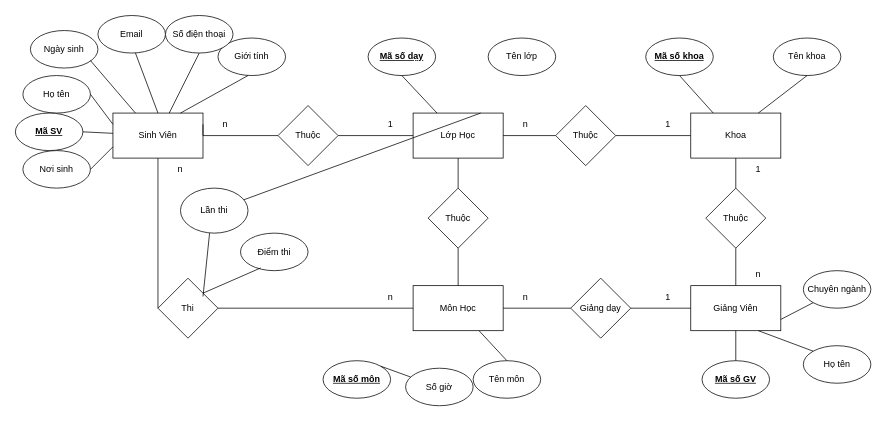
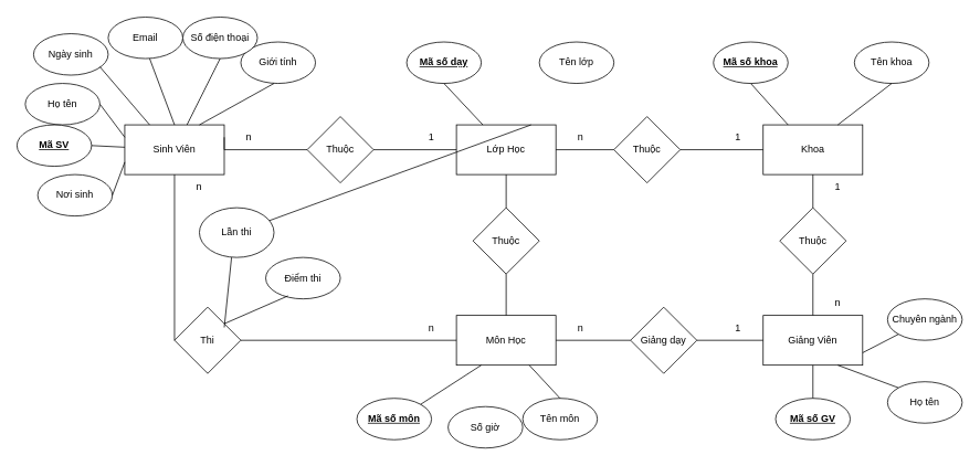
  <mxCell id="0" />
  <mxCell id="1" parent="0" />
  <mxCell id="2" value="Sinh Viên" style="rounded=0;whiteSpace=wrap;html=1;" vertex="1" parent="1"><mxGeometry x="150" y="150" width="120" height="60" as="geometry" /></mxCell>
  <mxCell id="3" value="Lớp Học" style="rounded=0;whiteSpace=wrap;html=1;" vertex="1" parent="1"><mxGeometry x="550" y="150" width="120" height="60" as="geometry" /></mxCell>
  <mxCell id="4" value="Khoa" style="rounded=0;whiteSpace=wrap;html=1;" vertex="1" parent="1"><mxGeometry x="920" y="150" width="120" height="60" as="geometry" /></mxCell>
  <mxCell id="5" value="Môn Học" style="rounded=0;whiteSpace=wrap;html=1;" vertex="1" parent="1"><mxGeometry x="550" y="380" width="120" height="60" as="geometry" /></mxCell>
  <mxCell id="6" value="Giảng Viên" style="rounded=0;whiteSpace=wrap;html=1;" vertex="1" parent="1"><mxGeometry x="920" y="380" width="120" height="60" as="geometry" /></mxCell>
  <mxCell id="7" value="Họ tên" style="ellipse;whiteSpace=wrap;html=1;" vertex="1" parent="1"><mxGeometry x="30" y="100" width="90" height="50" as="geometry" /></mxCell>
  <mxCell id="8" value="Ngày sinh" style="ellipse;whiteSpace=wrap;html=1;" vertex="1" parent="1"><mxGeometry x="40" y="40" width="90" height="50" as="geometry" /></mxCell>
  <mxCell id="9" value="Giới tính" style="ellipse;whiteSpace=wrap;html=1;" vertex="1" parent="1"><mxGeometry x="290" y="50" width="90" height="50" as="geometry" /></mxCell>
- <mxCell id="10" value="Nơi sinh" style="ellipse;whiteSpace=wrap;html=1;" vertex="1" parent="1"><mxGeometry x="30" y="200" width="90" height="50" as="geometry" /></mxCell>
+ <mxCell id="10" value="Nơi sinh" style="ellipse;whiteSpace=wrap;html=1;" vertex="1" parent="1"><mxGeometry x="45" y="210" width="90" height="50" as="geometry" /></mxCell>
  <mxCell id="11" value="Số điện thoại" style="ellipse;whiteSpace=wrap;html=1;" vertex="1" parent="1"><mxGeometry x="220" y="20" width="90" height="50" as="geometry" /></mxCell>
  <mxCell id="12" value="Email" style="ellipse;whiteSpace=wrap;html=1;" vertex="1" parent="1"><mxGeometry x="130" y="20" width="90" height="50" as="geometry" /></mxCell>
  <mxCell id="13" value="&lt;b&gt;&lt;u&gt;Mã SV&lt;/u&gt;&lt;/b&gt;" style="ellipse;whiteSpace=wrap;html=1;" vertex="1" parent="1"><mxGeometry x="20" y="150" width="90" height="50" as="geometry" /></mxCell>
  <mxCell id="14" value="Thuộc" style="rhombus;whiteSpace=wrap;html=1;" vertex="1" parent="1"><mxGeometry x="370" y="140" width="80" height="80" as="geometry" /></mxCell>
  <mxCell id="15" value="" style="endArrow=none;html=1;rounded=0;entryX=0;entryY=0.5;entryDx=0;entryDy=0;" edge="1" parent="1" source="2" target="14"><mxGeometry width="50" height="50" relative="1" as="geometry"><mxPoint x="480" y="220" as="sourcePoint" /><mxPoint x="530" y="170" as="targetPoint" /></mxGeometry></mxCell>
  <mxCell id="16" value="" style="endArrow=none;html=1;rounded=0;exitX=1;exitY=0.5;exitDx=0;exitDy=0;entryX=0;entryY=0.5;entryDx=0;entryDy=0;" edge="1" parent="1" source="14" target="3"><mxGeometry width="50" height="50" relative="1" as="geometry"><mxPoint x="480" y="220" as="sourcePoint" /><mxPoint x="530" y="170" as="targetPoint" /></mxGeometry></mxCell>
  <mxCell id="17" value="1" style="text;html=1;strokeColor=none;fillColor=none;align=center;verticalAlign=middle;whiteSpace=wrap;rounded=0;" vertex="1" parent="1"><mxGeometry x="490" y="150" width="60" height="30" as="geometry" /></mxCell>
  <mxCell id="18" value="" style="endArrow=none;html=1;rounded=0;exitX=1;exitY=0.5;exitDx=0;exitDy=0;entryX=0;entryY=0.5;entryDx=0;entryDy=0;" edge="1" parent="1" source="2" target="19"><mxGeometry width="50" height="50" relative="1" as="geometry"><mxPoint x="270" y="180" as="sourcePoint" /><mxPoint x="350" y="180" as="targetPoint" /></mxGeometry></mxCell>
  <mxCell id="19" value="n" style="text;html=1;strokeColor=none;fillColor=none;align=center;verticalAlign=middle;whiteSpace=wrap;rounded=0;" vertex="1" parent="1"><mxGeometry x="270" y="150" width="60" height="30" as="geometry" /></mxCell>
  <mxCell id="20" value="" style="endArrow=none;html=1;rounded=0;entryX=1;entryY=0.5;entryDx=0;entryDy=0;exitX=0;exitY=0.5;exitDx=0;exitDy=0;" edge="1" parent="1" source="21" target="3"><mxGeometry width="50" height="50" relative="1" as="geometry"><mxPoint x="480" y="220" as="sourcePoint" /><mxPoint x="530" y="170" as="targetPoint" /><Array as="points"><mxPoint x="740" y="180" /></Array></mxGeometry></mxCell>
  <mxCell id="21" value="Thuộc" style="rhombus;whiteSpace=wrap;html=1;" vertex="1" parent="1"><mxGeometry x="740" y="140" width="80" height="80" as="geometry" /></mxCell>
  <mxCell id="22" value="" style="endArrow=none;html=1;rounded=0;entryX=0;entryY=0.5;entryDx=0;entryDy=0;exitX=1;exitY=0.5;exitDx=0;exitDy=0;" edge="1" parent="1" source="21" target="4"><mxGeometry width="50" height="50" relative="1" as="geometry"><mxPoint x="480" y="220" as="sourcePoint" /><mxPoint x="530" y="170" as="targetPoint" /></mxGeometry></mxCell>
  <mxCell id="23" value="1" style="text;html=1;strokeColor=none;fillColor=none;align=center;verticalAlign=middle;whiteSpace=wrap;rounded=0;" vertex="1" parent="1"><mxGeometry x="860" y="150" width="60" height="30" as="geometry" /></mxCell>
  <mxCell id="24" value="n" style="text;html=1;strokeColor=none;fillColor=none;align=center;verticalAlign=middle;whiteSpace=wrap;rounded=0;" vertex="1" parent="1"><mxGeometry x="670" y="150" width="60" height="30" as="geometry" /></mxCell>
  <mxCell id="25" value="Thuộc" style="rhombus;whiteSpace=wrap;html=1;" vertex="1" parent="1"><mxGeometry x="940" y="250" width="80" height="80" as="geometry" /></mxCell>
  <mxCell id="26" value="" style="endArrow=none;html=1;rounded=0;entryX=0.5;entryY=1;entryDx=0;entryDy=0;exitX=0.5;exitY=0;exitDx=0;exitDy=0;" edge="1" parent="1" source="25" target="4"><mxGeometry width="50" height="50" relative="1" as="geometry"><mxPoint x="580" y="220" as="sourcePoint" /><mxPoint x="630" y="170" as="targetPoint" /></mxGeometry></mxCell>
  <mxCell id="27" value="" style="endArrow=none;html=1;rounded=0;entryX=0.5;entryY=0;entryDx=0;entryDy=0;exitX=0.5;exitY=1;exitDx=0;exitDy=0;" edge="1" parent="1" source="25" target="6"><mxGeometry width="50" height="50" relative="1" as="geometry"><mxPoint x="580" y="220" as="sourcePoint" /><mxPoint x="630" y="170" as="targetPoint" /></mxGeometry></mxCell>
  <mxCell id="28" value="1" style="text;html=1;strokeColor=none;fillColor=none;align=center;verticalAlign=middle;whiteSpace=wrap;rounded=0;" vertex="1" parent="1"><mxGeometry x="980" y="210" width="60" height="30" as="geometry" /></mxCell>
  <mxCell id="29" value="n" style="text;html=1;strokeColor=none;fillColor=none;align=center;verticalAlign=middle;whiteSpace=wrap;rounded=0;" vertex="1" parent="1"><mxGeometry x="980" y="350" width="60" height="30" as="geometry" /></mxCell>
  <mxCell id="30" value="Thuộc" style="rhombus;whiteSpace=wrap;html=1;" vertex="1" parent="1"><mxGeometry x="570" y="250" width="80" height="80" as="geometry" /></mxCell>
  <mxCell id="31" value="Giảng dạy" style="rhombus;whiteSpace=wrap;html=1;" vertex="1" parent="1"><mxGeometry x="760" y="370" width="80" height="80" as="geometry" /></mxCell>
  <mxCell id="32" value="" style="endArrow=none;html=1;rounded=0;entryX=0;entryY=0.5;entryDx=0;entryDy=0;exitX=1;exitY=0.5;exitDx=0;exitDy=0;" edge="1" parent="1" source="5" target="31"><mxGeometry width="50" height="50" relative="1" as="geometry"><mxPoint x="580" y="400" as="sourcePoint" /><mxPoint x="630" y="350" as="targetPoint" /></mxGeometry></mxCell>
  <mxCell id="33" value="" style="endArrow=none;html=1;rounded=0;entryX=0;entryY=0.5;entryDx=0;entryDy=0;exitX=1;exitY=0.5;exitDx=0;exitDy=0;" edge="1" parent="1" source="31" target="6"><mxGeometry width="50" height="50" relative="1" as="geometry"><mxPoint x="580" y="400" as="sourcePoint" /><mxPoint x="630" y="350" as="targetPoint" /></mxGeometry></mxCell>
  <mxCell id="34" value="" style="endArrow=none;html=1;rounded=0;entryX=0.5;entryY=1;entryDx=0;entryDy=0;exitX=0.5;exitY=0;exitDx=0;exitDy=0;" edge="1" parent="1" source="30" target="3"><mxGeometry width="50" height="50" relative="1" as="geometry"><mxPoint x="580" y="400" as="sourcePoint" /><mxPoint x="630" y="350" as="targetPoint" /></mxGeometry></mxCell>
  <mxCell id="35" value="" style="endArrow=none;html=1;rounded=0;entryX=0.5;entryY=1;entryDx=0;entryDy=0;exitX=0.5;exitY=0;exitDx=0;exitDy=0;" edge="1" parent="1" source="5" target="30"><mxGeometry width="50" height="50" relative="1" as="geometry"><mxPoint x="580" y="400" as="sourcePoint" /><mxPoint x="630" y="350" as="targetPoint" /></mxGeometry></mxCell>
  <mxCell id="36" value="n" style="text;html=1;strokeColor=none;fillColor=none;align=center;verticalAlign=middle;whiteSpace=wrap;rounded=0;" vertex="1" parent="1"><mxGeometry x="670" y="380" width="60" height="30" as="geometry" /></mxCell>
  <mxCell id="37" value="1" style="text;html=1;strokeColor=none;fillColor=none;align=center;verticalAlign=middle;whiteSpace=wrap;rounded=0;" vertex="1" parent="1"><mxGeometry x="860" y="380" width="60" height="30" as="geometry" /></mxCell>
  <mxCell id="38" value="" style="endArrow=none;html=1;rounded=0;exitX=1;exitY=0.5;exitDx=0;exitDy=0;entryX=0;entryY=0.75;entryDx=0;entryDy=0;" edge="1" parent="1" source="10" target="2"><mxGeometry width="50" height="50" relative="1" as="geometry"><mxPoint x="470" y="190" as="sourcePoint" /><mxPoint x="520" y="140" as="targetPoint" /></mxGeometry></mxCell>
  <mxCell id="39" value="" style="endArrow=none;html=1;rounded=0;exitX=1;exitY=0.5;exitDx=0;exitDy=0;" edge="1" parent="1" source="13" target="2"><mxGeometry width="50" height="50" relative="1" as="geometry"><mxPoint x="470" y="190" as="sourcePoint" /><mxPoint x="520" y="140" as="targetPoint" /></mxGeometry></mxCell>
  <mxCell id="40" value="" style="endArrow=none;html=1;rounded=0;exitX=1;exitY=0.5;exitDx=0;exitDy=0;entryX=0;entryY=0.25;entryDx=0;entryDy=0;" edge="1" parent="1" source="7" target="2"><mxGeometry width="50" height="50" relative="1" as="geometry"><mxPoint x="470" y="190" as="sourcePoint" /><mxPoint x="520" y="140" as="targetPoint" /></mxGeometry></mxCell>
  <mxCell id="41" value="" style="endArrow=none;html=1;rounded=0;exitX=0.25;exitY=0;exitDx=0;exitDy=0;" edge="1" parent="1" source="2"><mxGeometry width="50" height="50" relative="1" as="geometry"><mxPoint x="70" y="130" as="sourcePoint" /><mxPoint x="120" y="80" as="targetPoint" /></mxGeometry></mxCell>
  <mxCell id="42" value="" style="endArrow=none;html=1;rounded=0;exitX=0.5;exitY=0;exitDx=0;exitDy=0;" edge="1" parent="1" source="2"><mxGeometry width="50" height="50" relative="1" as="geometry"><mxPoint x="130" y="120" as="sourcePoint" /><mxPoint x="180" y="70" as="targetPoint" /></mxGeometry></mxCell>
  <mxCell id="43" value="" style="endArrow=none;html=1;rounded=0;entryX=0.5;entryY=1;entryDx=0;entryDy=0;" edge="1" parent="1" source="2" target="11"><mxGeometry width="50" height="50" relative="1" as="geometry"><mxPoint x="470" y="190" as="sourcePoint" /><mxPoint x="520" y="140" as="targetPoint" /></mxGeometry></mxCell>
  <mxCell id="44" value="" style="endArrow=none;html=1;rounded=0;exitX=0.75;exitY=0;exitDx=0;exitDy=0;" edge="1" parent="1" source="2"><mxGeometry width="50" height="50" relative="1" as="geometry"><mxPoint x="280" y="150" as="sourcePoint" /><mxPoint x="330" y="100" as="targetPoint" /></mxGeometry></mxCell>
  <mxCell id="45" value="&lt;u&gt;&lt;b&gt;Mã số dạy&lt;/b&gt;&lt;/u&gt;" style="ellipse;whiteSpace=wrap;html=1;" vertex="1" parent="1"><mxGeometry x="490" y="50" width="90" height="50" as="geometry" /></mxCell>
  <mxCell id="46" value="Tên lớp" style="ellipse;whiteSpace=wrap;html=1;" vertex="1" parent="1"><mxGeometry x="650" y="50" width="90" height="50" as="geometry" /></mxCell>
  <mxCell id="47" value="&lt;b&gt;&lt;u&gt;Mã số khoa&lt;/u&gt;&lt;/b&gt;" style="ellipse;whiteSpace=wrap;html=1;" vertex="1" parent="1"><mxGeometry x="860" y="50" width="90" height="50" as="geometry" /></mxCell>
  <mxCell id="48" value="" style="endArrow=none;html=1;rounded=0;entryX=0.5;entryY=1;entryDx=0;entryDy=0;" edge="1" parent="1" source="3" target="45"><mxGeometry width="50" height="50" relative="1" as="geometry"><mxPoint x="470" y="190" as="sourcePoint" /><mxPoint x="520" y="140" as="targetPoint" /></mxGeometry></mxCell>
  <mxCell id="49" value="" style="endArrow=none;html=1;rounded=0;exitX=0.75;exitY=0;exitDx=0;exitDy=0;" edge="1" parent="1" source="3" target="69"><mxGeometry width="50" height="50" relative="1" as="geometry"><mxPoint x="470" y="190" as="sourcePoint" /><mxPoint x="520" y="140" as="targetPoint" /></mxGeometry></mxCell>
  <mxCell id="50" value="Tên khoa" style="ellipse;whiteSpace=wrap;html=1;" vertex="1" parent="1"><mxGeometry x="1030" y="50" width="90" height="50" as="geometry" /></mxCell>
  <mxCell id="51" value="" style="endArrow=none;html=1;rounded=0;entryX=0.5;entryY=1;entryDx=0;entryDy=0;exitX=0.25;exitY=0;exitDx=0;exitDy=0;" edge="1" parent="1" source="4" target="47"><mxGeometry width="50" height="50" relative="1" as="geometry"><mxPoint x="770" y="190" as="sourcePoint" /><mxPoint x="820" y="140" as="targetPoint" /></mxGeometry></mxCell>
  <mxCell id="52" value="" style="endArrow=none;html=1;rounded=0;entryX=0.5;entryY=1;entryDx=0;entryDy=0;exitX=0.75;exitY=0;exitDx=0;exitDy=0;" edge="1" parent="1" source="4" target="50"><mxGeometry width="50" height="50" relative="1" as="geometry"><mxPoint x="770" y="190" as="sourcePoint" /><mxPoint x="820" y="140" as="targetPoint" /></mxGeometry></mxCell>
  <mxCell id="53" value="&lt;u&gt;&lt;b&gt;Mã số môn&lt;/b&gt;&lt;/u&gt;" style="ellipse;whiteSpace=wrap;html=1;" vertex="1" parent="1"><mxGeometry x="430" y="480" width="90" height="50" as="geometry" /></mxCell>
  <mxCell id="54" value="Tên môn" style="ellipse;whiteSpace=wrap;html=1;" vertex="1" parent="1"><mxGeometry x="630" y="480" width="90" height="50" as="geometry" /></mxCell>
  <mxCell id="55" value="Số giờ" style="ellipse;whiteSpace=wrap;html=1;" vertex="1" parent="1"><mxGeometry x="540" y="490" width="90" height="50" as="geometry" /></mxCell>
- <mxCell id="56" value="" style="endArrow=none;html=1;rounded=0;exitX=1;exitY=0;exitDx=0;exitDy=0;" edge="1" parent="1" source="53" target="55"><mxGeometry width="50" height="50" relative="1" as="geometry"><mxPoint x="750" y="370" as="sourcePoint" /><mxPoint x="800" y="320" as="targetPoint" /></mxGeometry></mxCell>
+ <mxCell id="56" value="" style="endArrow=none;html=1;rounded=0;exitX=1;exitY=0;exitDx=0;exitDy=0;entryX=0.25;entryY=1;entryDx=0;entryDy=0;" edge="1" parent="1" source="53" target="5"><mxGeometry width="50" height="50" relative="1" as="geometry"><mxPoint x="750" y="370" as="sourcePoint" /><mxPoint x="800" y="320" as="targetPoint" /></mxGeometry></mxCell>
  <mxCell id="57" value="" style="endArrow=none;html=1;rounded=0;exitX=0.5;exitY=0;exitDx=0;exitDy=0;" edge="1" parent="1" source="54" target="5"><mxGeometry width="50" height="50" relative="1" as="geometry"><mxPoint x="750" y="370" as="sourcePoint" /><mxPoint x="800" y="320" as="targetPoint" /></mxGeometry></mxCell>
  <mxCell id="58" value="&lt;b&gt;&lt;u&gt;Mã số GV&lt;/u&gt;&lt;/b&gt;" style="ellipse;whiteSpace=wrap;html=1;" vertex="1" parent="1"><mxGeometry x="935" y="480" width="90" height="50" as="geometry" /></mxCell>
  <mxCell id="59" value="Họ tên" style="ellipse;whiteSpace=wrap;html=1;" vertex="1" parent="1"><mxGeometry x="1070" y="460" width="90" height="50" as="geometry" /></mxCell>
  <mxCell id="60" value="Chuyên ngành" style="ellipse;whiteSpace=wrap;html=1;" vertex="1" parent="1"><mxGeometry x="1070" y="360" width="90" height="50" as="geometry" /></mxCell>
  <mxCell id="61" value="" style="endArrow=none;html=1;rounded=0;entryX=0;entryY=1;entryDx=0;entryDy=0;exitX=1;exitY=0.75;exitDx=0;exitDy=0;" edge="1" parent="1" source="6" target="60"><mxGeometry width="50" height="50" relative="1" as="geometry"><mxPoint x="750" y="350" as="sourcePoint" /><mxPoint x="800" y="300" as="targetPoint" /></mxGeometry></mxCell>
  <mxCell id="62" value="" style="endArrow=none;html=1;rounded=0;entryX=0;entryY=0;entryDx=0;entryDy=0;exitX=0.75;exitY=1;exitDx=0;exitDy=0;" edge="1" parent="1" source="6" target="59"><mxGeometry width="50" height="50" relative="1" as="geometry"><mxPoint x="750" y="350" as="sourcePoint" /><mxPoint x="800" y="300" as="targetPoint" /></mxGeometry></mxCell>
  <mxCell id="63" value="" style="endArrow=none;html=1;rounded=0;entryX=0.5;entryY=1;entryDx=0;entryDy=0;exitX=0.5;exitY=0;exitDx=0;exitDy=0;" edge="1" parent="1" source="58" target="6"><mxGeometry width="50" height="50" relative="1" as="geometry"><mxPoint x="750" y="350" as="sourcePoint" /><mxPoint x="800" y="300" as="targetPoint" /></mxGeometry></mxCell>
  <mxCell id="64" value="Thi" style="rhombus;whiteSpace=wrap;html=1;" vertex="1" parent="1"><mxGeometry x="210" y="370" width="80" height="80" as="geometry" /></mxCell>
  <mxCell id="65" value="" style="endArrow=none;html=1;rounded=0;exitX=1;exitY=0.5;exitDx=0;exitDy=0;" edge="1" parent="1" source="64" target="5"><mxGeometry width="50" height="50" relative="1" as="geometry"><mxPoint x="650" y="380" as="sourcePoint" /><mxPoint x="700" y="330" as="targetPoint" /></mxGeometry></mxCell>
  <mxCell id="66" value="" style="endArrow=none;html=1;rounded=0;exitX=0.5;exitY=1;exitDx=0;exitDy=0;entryX=0;entryY=0.5;entryDx=0;entryDy=0;" edge="1" parent="1" source="2" target="64"><mxGeometry width="50" height="50" relative="1" as="geometry"><mxPoint x="650" y="380" as="sourcePoint" /><mxPoint x="700" y="330" as="targetPoint" /></mxGeometry></mxCell>
  <mxCell id="67" value="n" style="text;html=1;strokeColor=none;fillColor=none;align=center;verticalAlign=middle;whiteSpace=wrap;rounded=0;" vertex="1" parent="1"><mxGeometry x="490" y="380" width="60" height="30" as="geometry" /></mxCell>
  <mxCell id="68" value="n" style="text;html=1;strokeColor=none;fillColor=none;align=center;verticalAlign=middle;whiteSpace=wrap;rounded=0;" vertex="1" parent="1"><mxGeometry x="210" y="210" width="60" height="30" as="geometry" /></mxCell>
  <mxCell id="69" value="Lần thi" style="ellipse;whiteSpace=wrap;html=1;" vertex="1" parent="1"><mxGeometry x="240" y="250" width="90" height="60" as="geometry" /></mxCell>
  <mxCell id="70" value="Điểm thi" style="ellipse;whiteSpace=wrap;html=1;" vertex="1" parent="1"><mxGeometry x="320" y="310" width="90" height="50" as="geometry" /></mxCell>
  <mxCell id="71" value="" style="endArrow=none;html=1;rounded=0;exitX=0.431;exitY=1.093;exitDx=0;exitDy=0;exitPerimeter=0;entryX=0.75;entryY=0.375;entryDx=0;entryDy=0;entryPerimeter=0;" edge="1" parent="1"><mxGeometry width="50" height="50" relative="1" as="geometry"><mxPoint x="278.79" y="310" as="sourcePoint" /><mxPoint x="270" y="394.42" as="targetPoint" /><Array as="points"><mxPoint x="270" y="394.42" /></Array></mxGeometry></mxCell>
  <mxCell id="72" value="" style="endArrow=none;html=1;rounded=0;exitX=1;exitY=0;exitDx=0;exitDy=0;entryX=0.298;entryY=0.928;entryDx=0;entryDy=0;entryPerimeter=0;" edge="1" parent="1" source="64" target="70"><mxGeometry width="50" height="50" relative="1" as="geometry"><mxPoint x="630" y="240" as="sourcePoint" /><mxPoint x="340" y="360" as="targetPoint" /></mxGeometry></mxCell>
